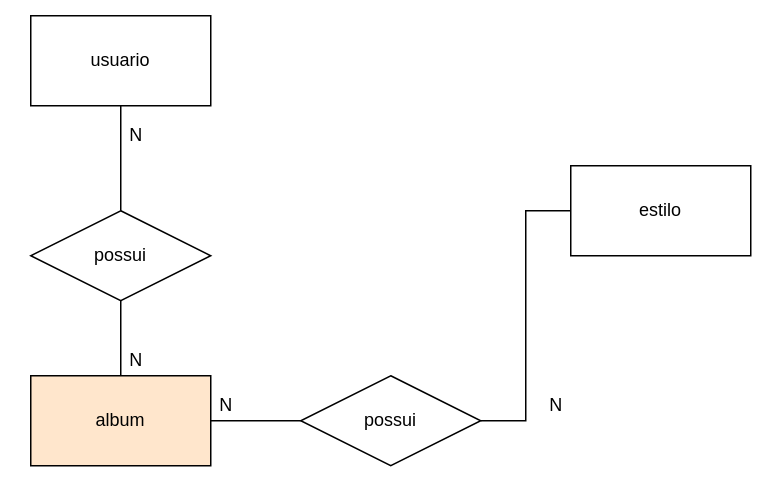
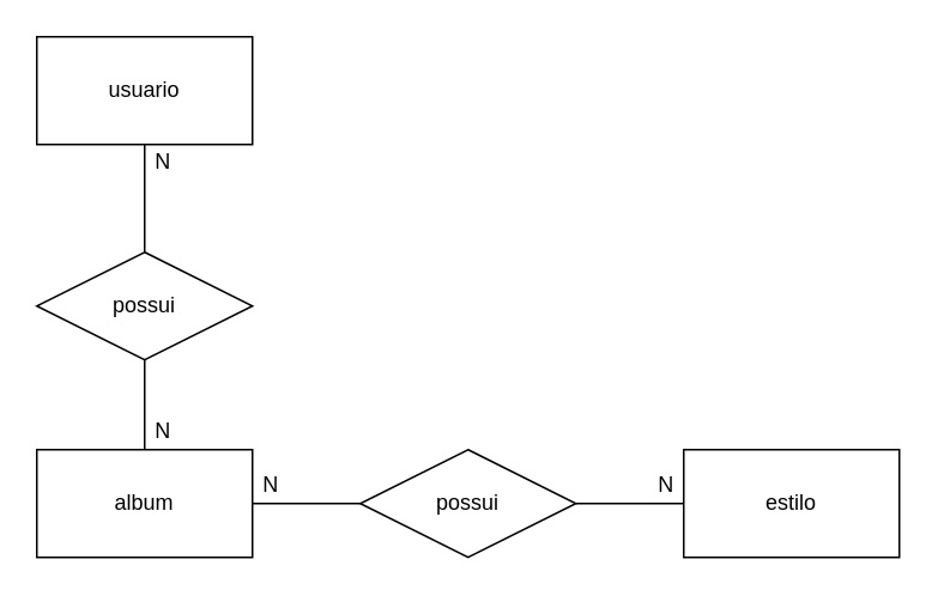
  <mxCell id="0" />
  <mxCell id="1" parent="0" />
  <mxCell id="2" style="edgeStyle=orthogonalEdgeStyle;rounded=0;orthogonalLoop=1;jettySize=auto;html=1;entryX=0;entryY=0.5;entryDx=0;entryDy=0;endArrow=none;endFill=0;" edge="1" parent="1" source="3" target="8"><mxGeometry relative="1" as="geometry" /></mxCell>
- <mxCell id="3" value="album" style="rounded=0;whiteSpace=wrap;html=1;fillColor=#ffe6cc;" vertex="1" parent="1"><mxGeometry x="20" y="250" width="120" height="60" as="geometry" /></mxCell>
+ <mxCell id="3" value="album" style="rounded=0;whiteSpace=wrap;html=1;" vertex="1" parent="1"><mxGeometry x="20" y="250" width="120" height="60" as="geometry" /></mxCell>
  <mxCell id="4" style="edgeStyle=orthogonalEdgeStyle;rounded=0;orthogonalLoop=1;jettySize=auto;html=1;entryX=0.5;entryY=0;entryDx=0;entryDy=0;endArrow=none;endFill=0;" edge="1" parent="1" source="5" target="12"><mxGeometry relative="1" as="geometry" /></mxCell>
- <mxCell id="5" value="usuario" style="whiteSpace=wrap;html=1;" vertex="1" parent="1"><mxGeometry x="20" y="10" width="120" height="60" as="geometry" /></mxCell>
- <mxCell id="6" value="estilo" style="whiteSpace=wrap;html=1;" vertex="1" parent="1"><mxGeometry x="380" y="110" width="120" height="60" as="geometry" /></mxCell>
+ <mxCell id="5" value="usuario" style="whiteSpace=wrap;html=1;" vertex="1" parent="1"><mxGeometry x="20" y="20" width="120" height="60" as="geometry" /></mxCell>
+ <mxCell id="6" value="estilo" style="whiteSpace=wrap;html=1;" vertex="1" parent="1"><mxGeometry x="380" y="250" width="120" height="60" as="geometry" /></mxCell>
  <mxCell id="7" style="edgeStyle=orthogonalEdgeStyle;rounded=0;orthogonalLoop=1;jettySize=auto;html=1;entryX=0;entryY=0.5;entryDx=0;entryDy=0;endArrow=none;endFill=0;" edge="1" parent="1" source="8" target="6"><mxGeometry relative="1" as="geometry" /></mxCell>
  <mxCell id="8" value="possui" style="shape=rhombus;perimeter=rhombusPerimeter;whiteSpace=wrap;html=1;align=center;" vertex="1" parent="1"><mxGeometry x="200" y="250" width="120" height="60" as="geometry" /></mxCell>
  <mxCell id="9" value="N" style="text;html=1;align=center;verticalAlign=middle;resizable=0;points=[];autosize=1;strokeColor=none;" vertex="1" parent="1"><mxGeometry x="140" y="260" width="20" height="20" as="geometry" /></mxCell>
  <mxCell id="10" value="N" style="text;html=1;align=center;verticalAlign=middle;resizable=0;points=[];autosize=1;strokeColor=none;" vertex="1" parent="1"><mxGeometry x="360" y="260" width="20" height="20" as="geometry" /></mxCell>
  <mxCell id="11" style="edgeStyle=orthogonalEdgeStyle;rounded=0;orthogonalLoop=1;jettySize=auto;html=1;entryX=0.5;entryY=0;entryDx=0;entryDy=0;endArrow=none;endFill=0;" edge="1" parent="1" source="12" target="3"><mxGeometry relative="1" as="geometry" /></mxCell>
  <mxCell id="12" value="possui" style="shape=rhombus;perimeter=rhombusPerimeter;whiteSpace=wrap;html=1;align=center;" vertex="1" parent="1"><mxGeometry x="20" y="140" width="120" height="60" as="geometry" /></mxCell>
  <mxCell id="13" value="N" style="text;html=1;align=center;verticalAlign=middle;resizable=0;points=[];autosize=1;strokeColor=none;" vertex="1" parent="1"><mxGeometry x="80" y="80" width="20" height="20" as="geometry" /></mxCell>
  <mxCell id="14" value="N" style="text;html=1;align=center;verticalAlign=middle;resizable=0;points=[];autosize=1;strokeColor=none;" vertex="1" parent="1"><mxGeometry x="80" y="230" width="20" height="20" as="geometry" /></mxCell>
